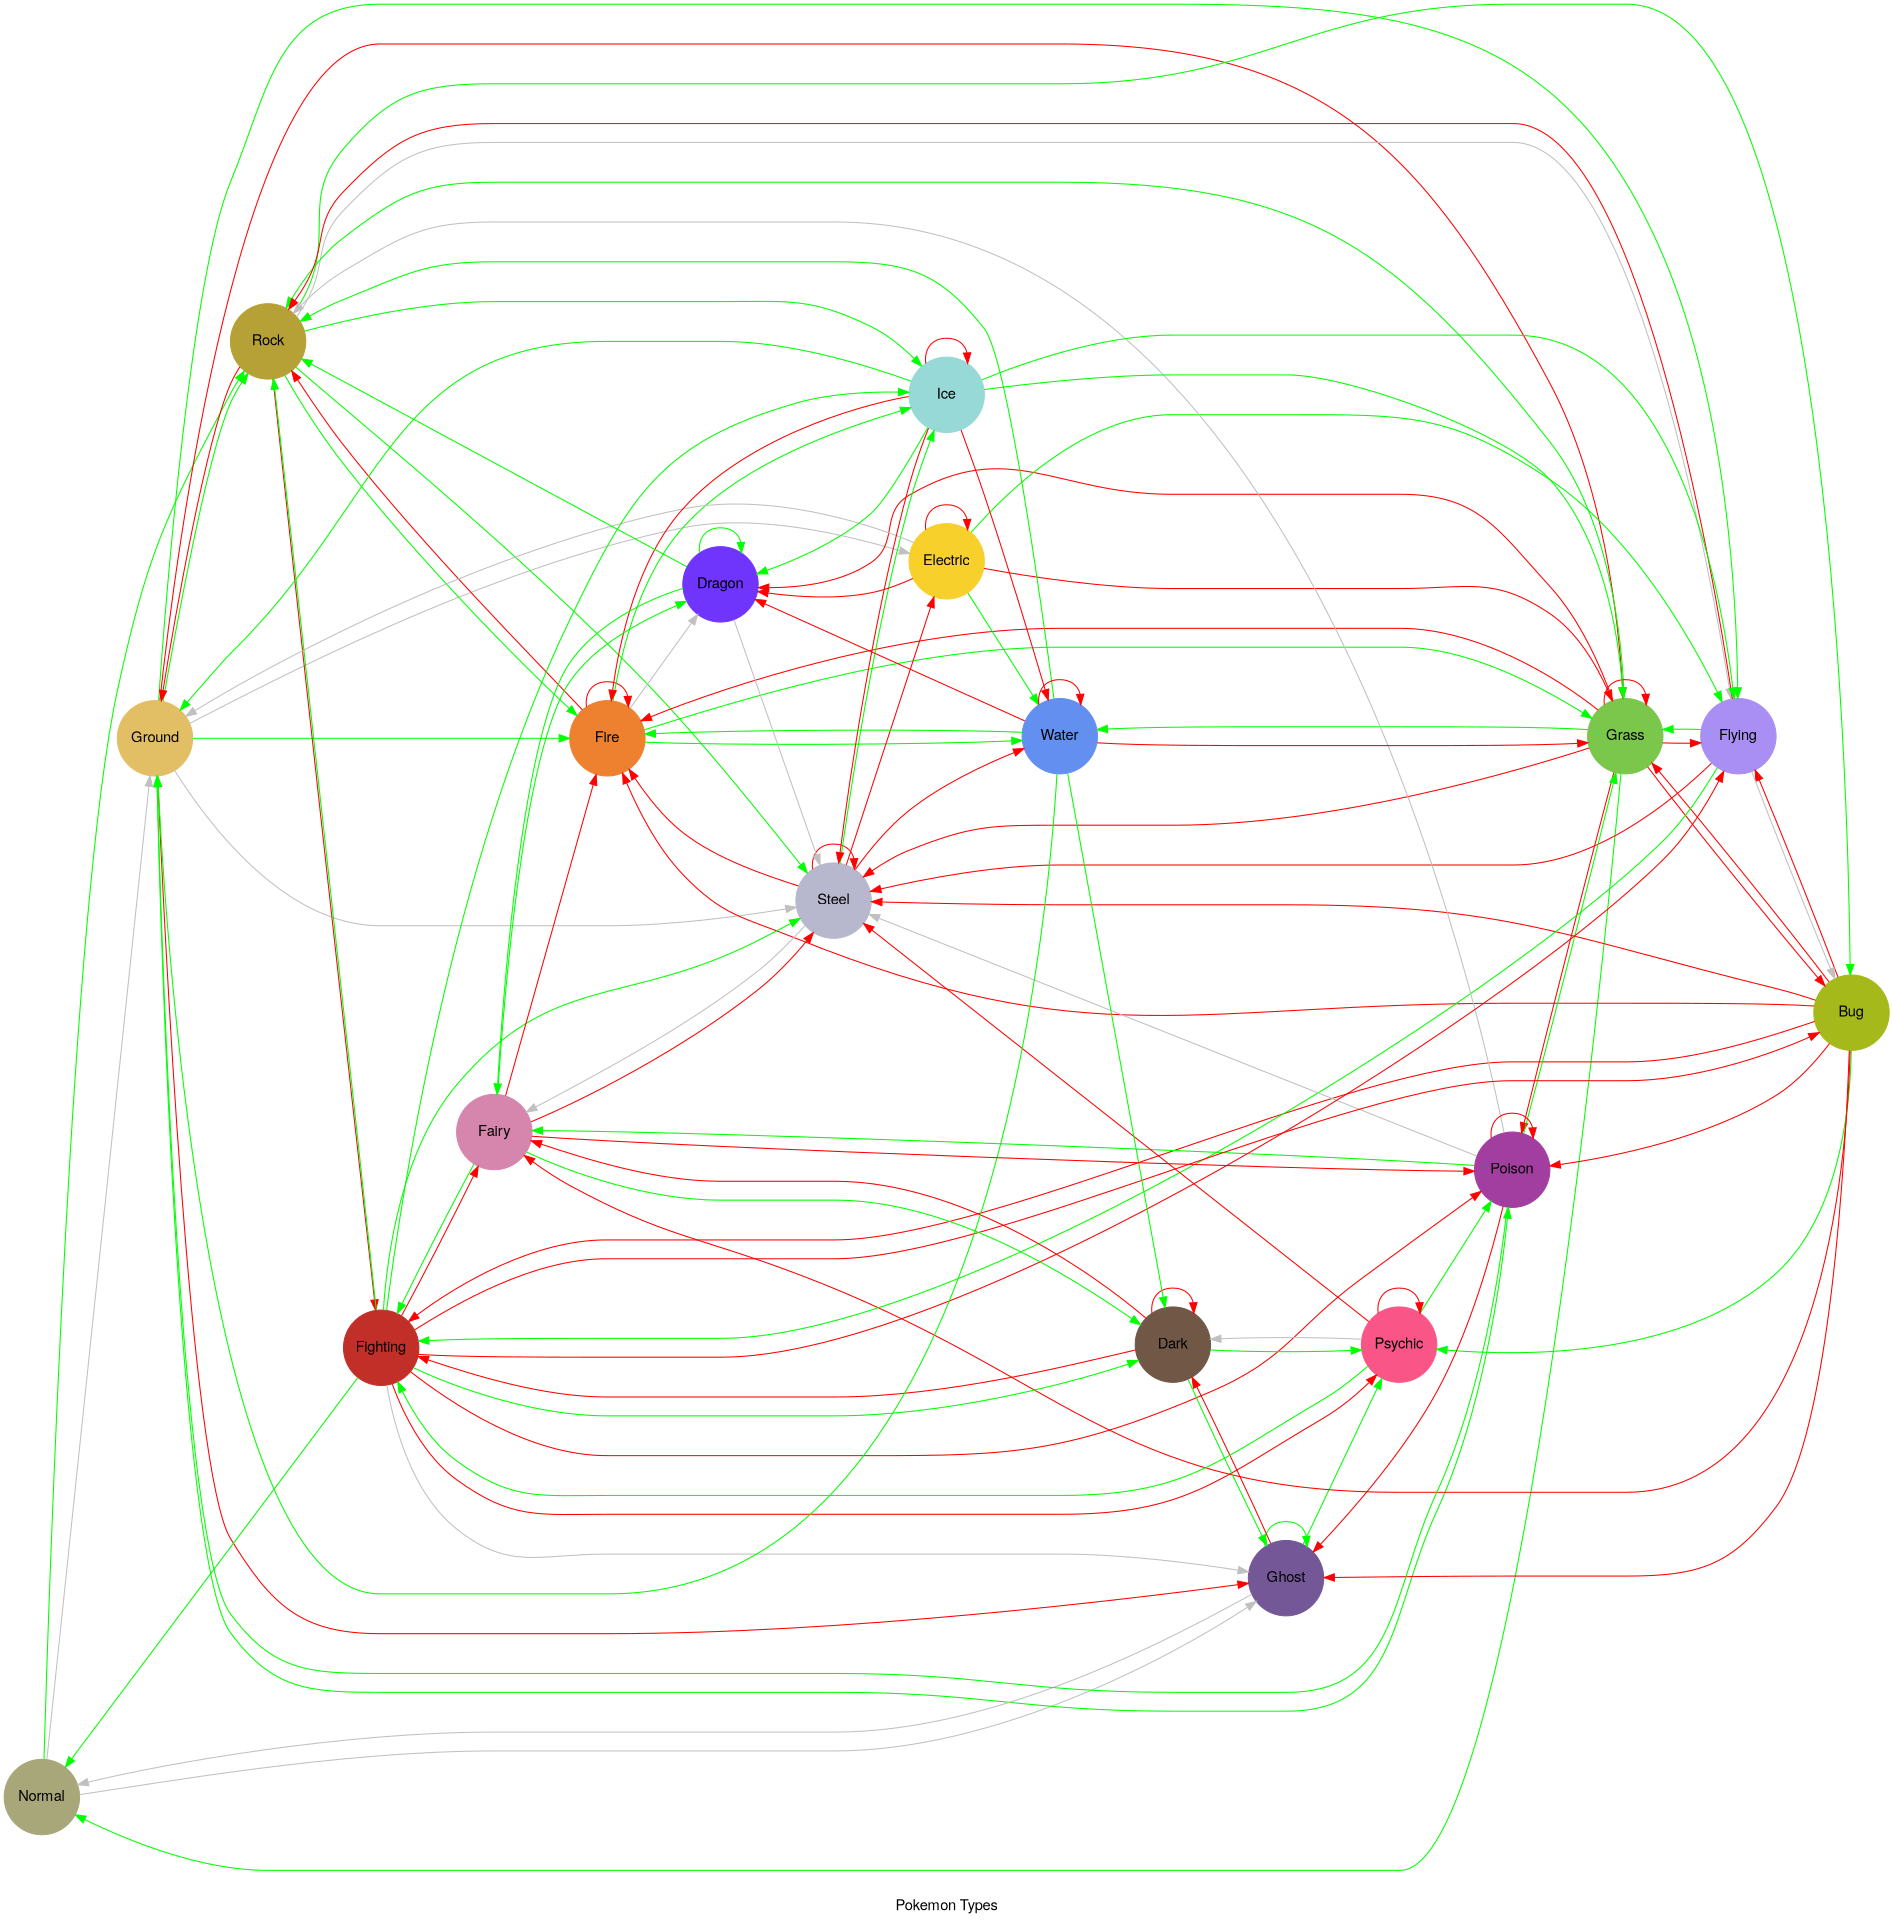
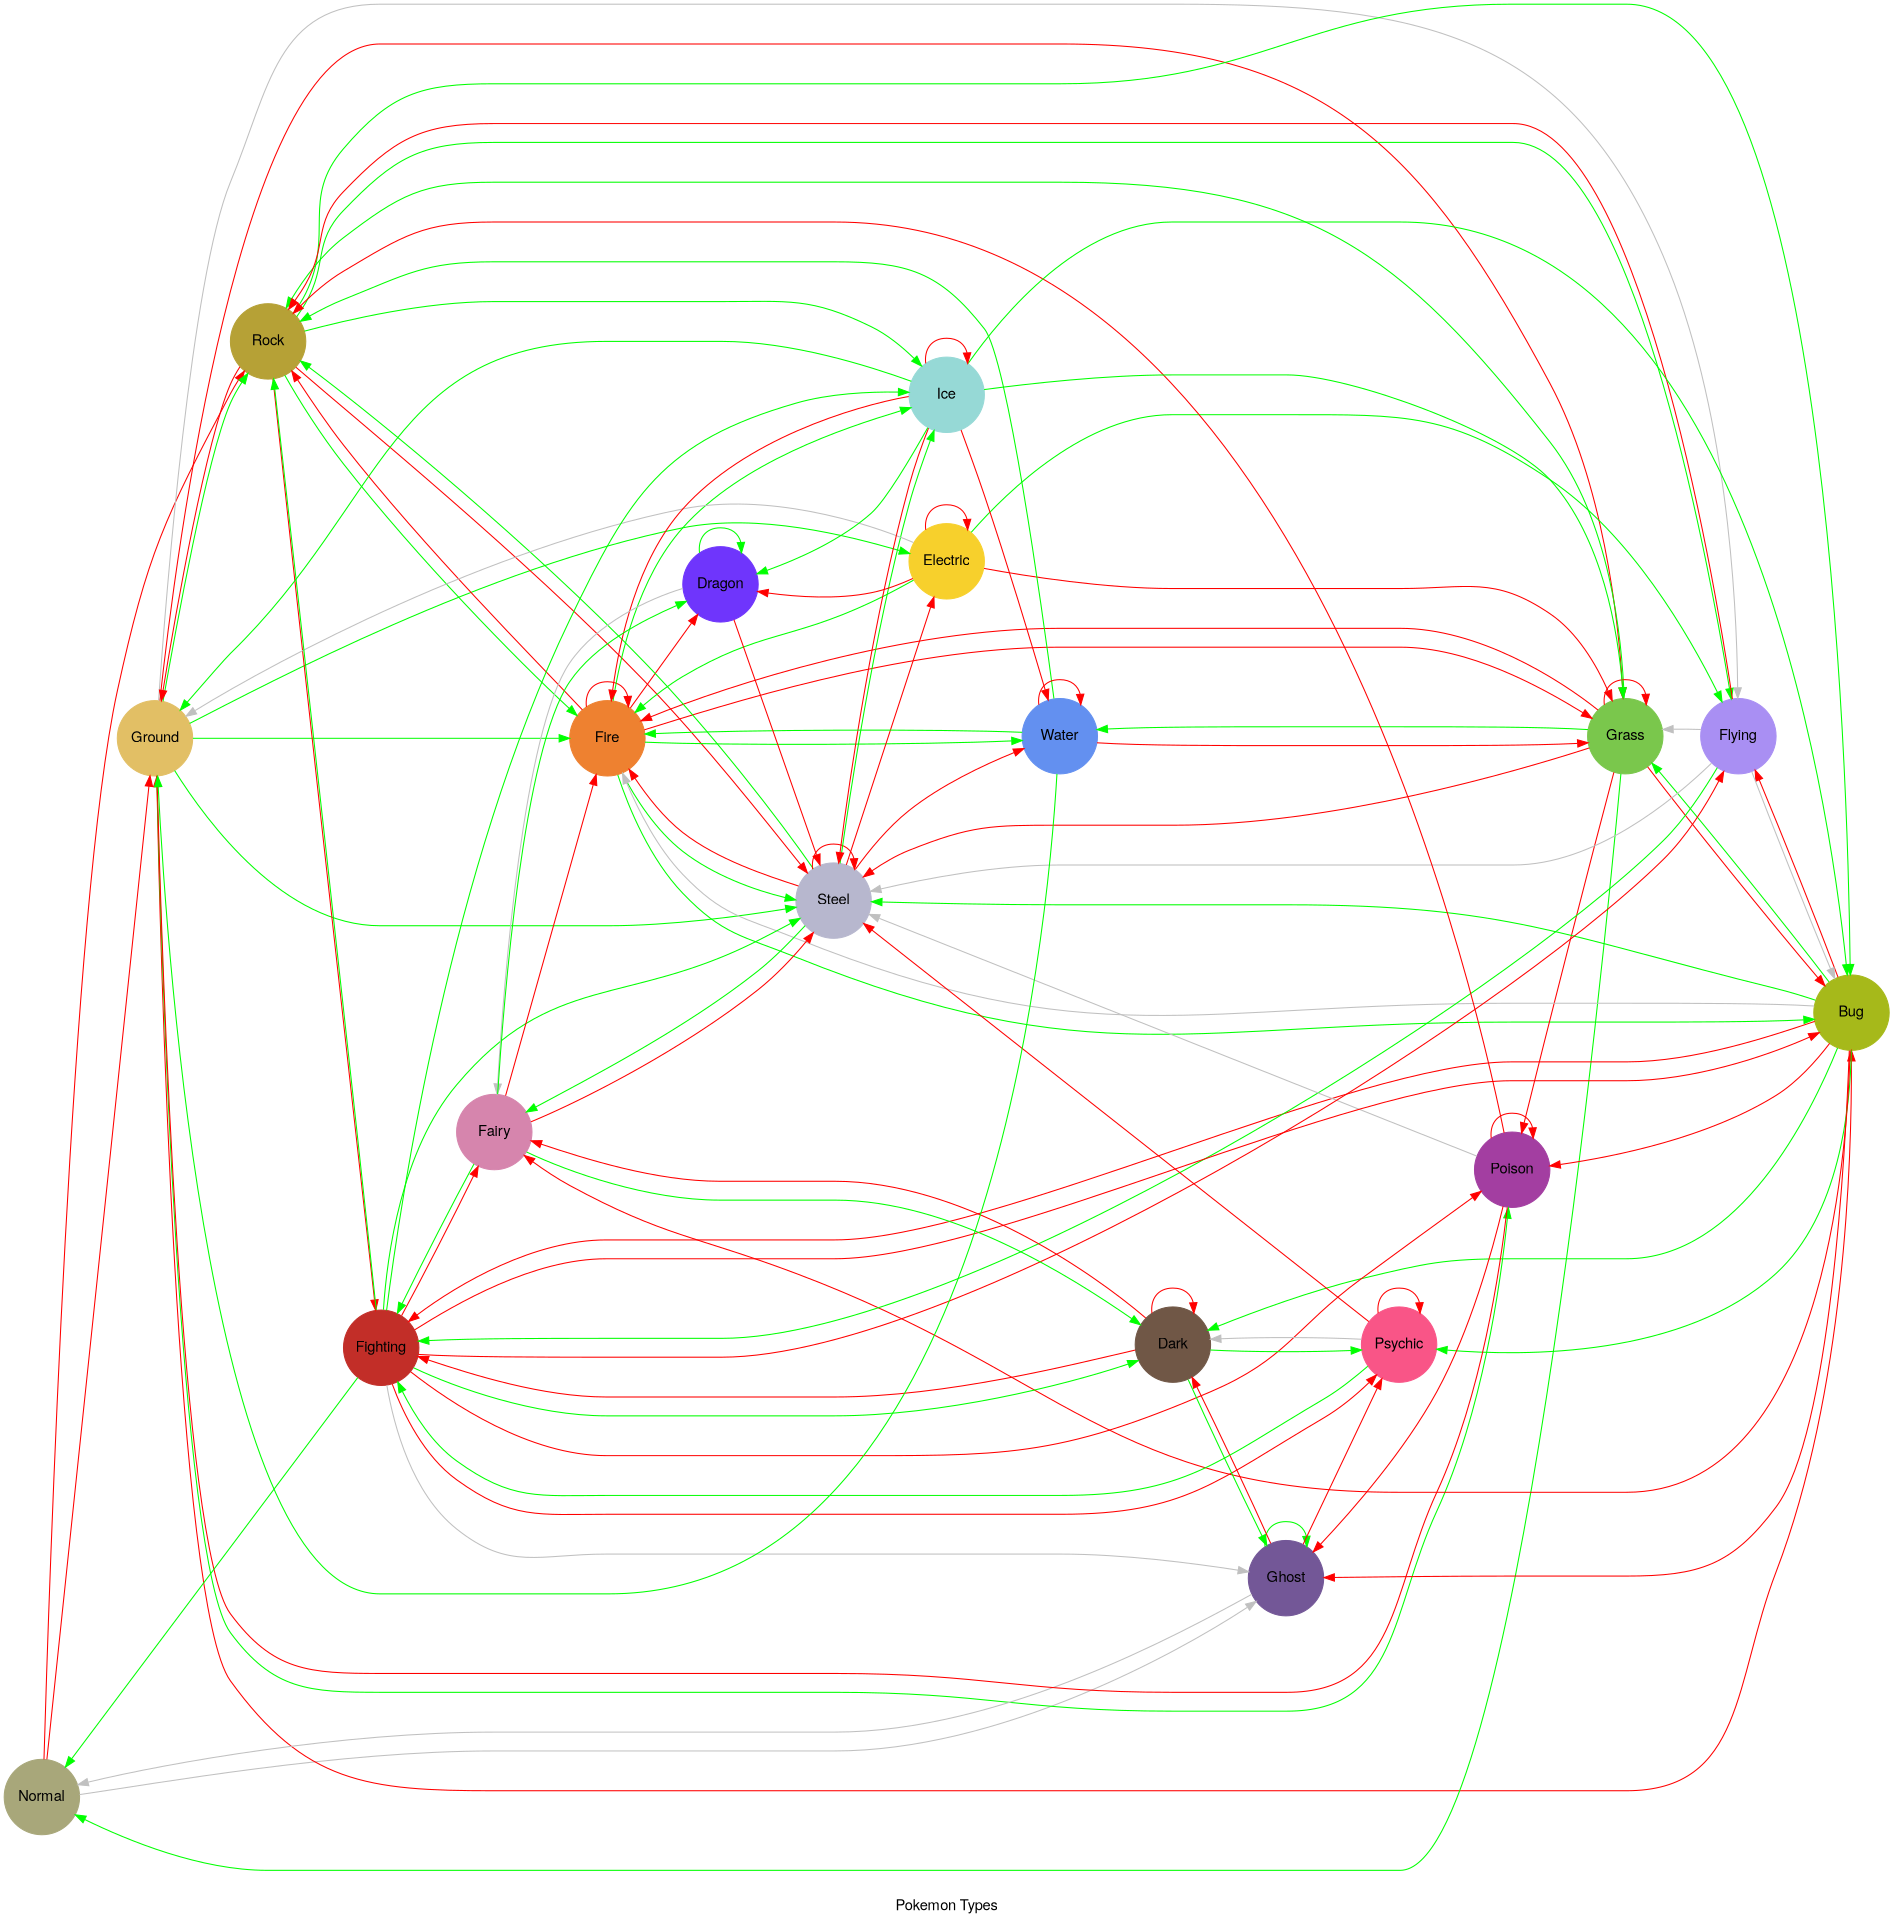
  digraph {
    fontname="Helvetica,Arial,sans-serif"
    label="Pokemon Types"
    mindist=3
    rankdir=LR
    node [fixedsize=true fontname="Helvetica,Arial,sans-serif" shape=circle style=filled]
    edge [color=red]
    n1 [color="#A8A77A" label=Normal width=1]
    n2 [color="#E2BF65" label=Ground width=1]
    n3 [color="#B6A136" label=Rock width=1]
    n4 [color="#735797" label=Ghost width=1]
    n5 [color="#EE8130" label=Fire width=1]
    n6 [color="#7AC74C" label=Grass width=1]
    n7 [color="#A6B91A" label=Bug width=1]
    n8 [color="#B7B7CE" label=Steel width=1]
    n9 [color="#F7D02C" label=Electric width=1]
    n10 [color="#A98FF3" label=Flying width=1]
    n11 [color="#A33EA1" label=Poison width=1]
    n12 [color="#96D9D6" label=Ice width=1]
    n13 [color="#C22E28" label=Fighting width=1]
    n14 [color="#F95587" label=Psychic width=1]
    n15 [color="#705746" label=Dark width=1]
    n16 [color="#6390F0" label=Water width=1]
    n17 [color="#6F35FC" label=Dragon width=1]
    n18 [color="#D685AD" label=Fairy width=1]
-   n1 -> n2 [color=grey]
-   n1 -> n3 [color=green]
+   n1 -> n2
+   n1 -> n3
    n1 -> n4 [color=grey]
    n2 -> n3 [color=green]
    n2 -> n5 [color=green]
    n2 -> n6
-   n2 -> n4
-   n2 -> n8 [color=grey]
-   n2 -> n9 [color=grey]
-   n2 -> n10 [color=green]
+   n2 -> n7
+   n2 -> n8 [color=green]
+   n2 -> n9 [color=green]
+   n2 -> n10 [color=grey]
    n2 -> n11 [color=green]
    n3 -> n2
    n3 -> n5 [color=green]
    n3 -> n7 [color=green]
-   n3 -> n8 [color=green]
-   n3 -> n10 [color=grey]
+   n3 -> n8
+   n3 -> n10 [color=green]
    n3 -> n12 [color=green]
    n3 -> n13
    n4 -> n1 [color=grey]
    n4 -> n4 [color=green]
-   n4 -> n14 [color=green]
+   n4 -> n14
    n4 -> n15
    n5 -> n3
    n5 -> n5
-   n5 -> n6 [color=green]
+   n5 -> n6
+   n5 -> n7 [color=green]
+   n5 -> n8 [color=green]
    n5 -> n12 [color=green]
    n5 -> n16 [color=green]
-   n5 -> n17 [color=grey]
+   n5 -> n17
    n6 -> n1 [color=green]
    n6 -> n3 [color=green]
    n6 -> n5
    n6 -> n6
    n6 -> n7
    n6 -> n8
-   n6 -> n10
    n6 -> n11
    n6 -> n16 [color=green]
-   n6 -> n17
    n7 -> n4
-   n7 -> n5
-   n7 -> n6
-   n7 -> n8
+   n7 -> n5 [color=grey]
+   n7 -> n6 [color=green]
+   n7 -> n8 [color=green]
    n7 -> n10
    n7 -> n11
    n7 -> n13
    n7 -> n14 [color=green]
-   n16 -> n15 [color=green]
+   n7 -> n15 [color=green]
    n7 -> n18
-   n17 -> n3 [color=green]
+   n8 -> n3 [color=green]
    n8 -> n5
    n8 -> n8
    n8 -> n9
    n8 -> n12 [color=green]
    n8 -> n16
-   n8 -> n18 [color=grey]
+   n8 -> n18 [color=green]
    n9 -> n2 [color=grey]
    n9 -> n6
    n9 -> n9
    n9 -> n10 [color=green]
-   n9 -> n16 [color=green]
+   n9 -> n5 [color=green]
    n9 -> n17
    n10 -> n3
-   n10 -> n6 [color=green]
+   n10 -> n6 [color=grey]
    n10 -> n7 [color=grey]
-   n10 -> n8
+   n10 -> n8 [color=grey]
    n10 -> n13 [color=green]
-   n11 -> n2 [color=green]
-   n11 -> n3 [color=grey]
+   n11 -> n2
+   n11 -> n3
    n11 -> n4
-   n11 -> n6 [color=green]
    n11 -> n8 [color=grey]
    n11 -> n11
-   n11 -> n18 [color=green]
    n12 -> n2 [color=green]
    n12 -> n5
    n12 -> n6 [color=green]
    n12 -> n8
-   n12 -> n10 [color=green]
+   n12 -> n7 [color=green]
    n12 -> n12
    n12 -> n16
    n12 -> n17 [color=green]
    n13 -> n1 [color=green]
    n13 -> n3 [color=green]
    n13 -> n4 [color=grey]
    n13 -> n7
    n13 -> n8 [color=green]
    n13 -> n10
    n13 -> n11
    n13 -> n12 [color=green]
    n13 -> n14
    n13 -> n15 [color=green]
    n13 -> n18
    n14 -> n8
-   n14 -> n11 [color=green]
    n14 -> n13 [color=green]
    n14 -> n14
    n14 -> n15 [color=grey]
    n15 -> n4 [color=green]
    n15 -> n13
    n15 -> n14 [color=green]
    n15 -> n15
    n15 -> n18
    n16 -> n2 [color=green]
    n16 -> n3 [color=green]
    n16 -> n5 [color=green]
    n16 -> n6
    n16 -> n16
-   n16 -> n17
-   n17 -> n8 [color=grey]
+   n17 -> n8
    n17 -> n17 [color=green]
-   n17 -> n18 [color=green]
+   n17 -> n18 [color=grey]
    n18 -> n5
    n18 -> n8
-   n18 -> n11
    n18 -> n13 [color=green]
    n18 -> n15 [color=green]
    n18 -> n17 [color=green]
  }
